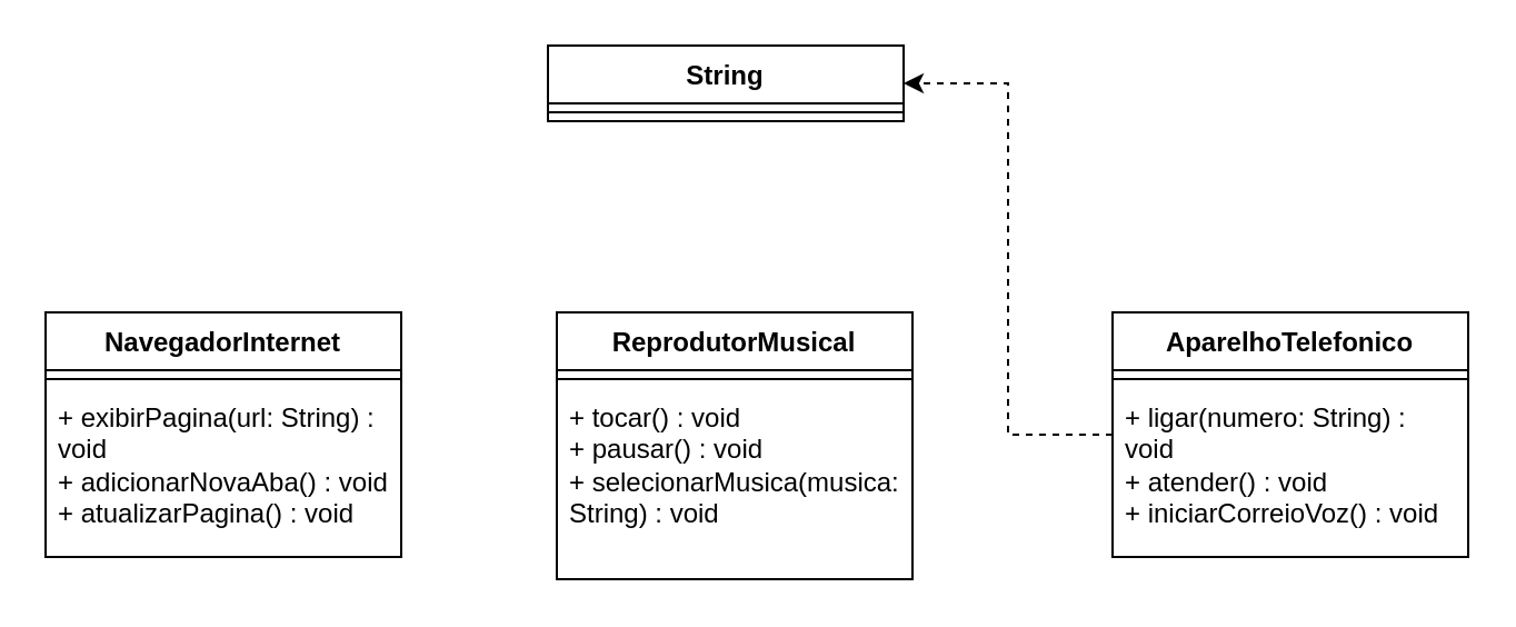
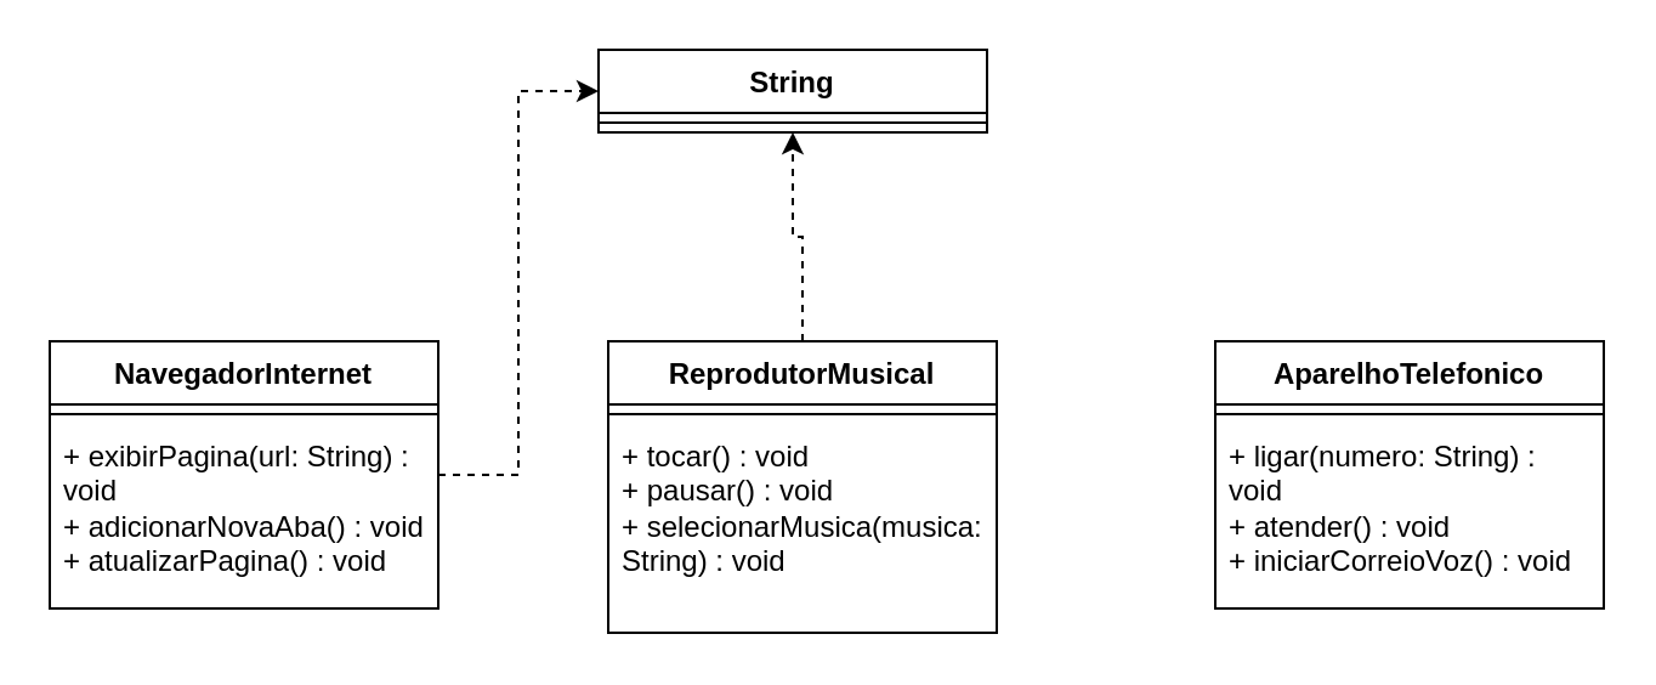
  <mxCell id="0" />
  <mxCell id="1" parent="0" />
+ <mxCell id="2" style="edgeStyle=orthogonalEdgeStyle;rounded=0;orthogonalLoop=1;jettySize=auto;html=1;entryX=0.5;entryY=1;entryDx=0;entryDy=0;dashed=1;" edge="1" parent="1" source="3" target="14"><mxGeometry relative="1" as="geometry" /></mxCell>
  <mxCell id="3" value="ReprodutorMusical" style="swimlane;fontStyle=1;align=center;verticalAlign=top;childLayout=stackLayout;horizontal=1;startSize=26;horizontalStack=0;resizeParent=1;resizeParentMax=0;resizeLast=0;collapsible=1;marginBottom=0;whiteSpace=wrap;html=1;" vertex="1" parent="1"><mxGeometry x="250" y="140" width="160" height="120" as="geometry"><mxRectangle x="110" y="140" width="140" height="30" as="alternateBounds" /></mxGeometry></mxCell>
  <mxCell id="4" value="" style="line;strokeWidth=1;fillColor=none;align=left;verticalAlign=middle;spacingTop=-1;spacingLeft=3;spacingRight=3;rotatable=0;labelPosition=right;points=[];portConstraint=eastwest;strokeColor=inherit;" vertex="1" parent="3"><mxGeometry y="26" width="160" height="8" as="geometry" /></mxCell>
  <mxCell id="5" value="&lt;div&gt;+ tocar() : void&lt;/div&gt;&lt;div&gt;+ pausar() : void&lt;/div&gt;&lt;div&gt;+ selecionarMusica(musica: String) : void&lt;/div&gt;&lt;div&gt;&lt;br&gt;&lt;/div&gt;" style="text;strokeColor=none;fillColor=none;align=left;verticalAlign=top;spacingLeft=4;spacingRight=4;overflow=hidden;rotatable=0;points=[[0,0.5],[1,0.5]];portConstraint=eastwest;whiteSpace=wrap;html=1;" vertex="1" parent="3"><mxGeometry y="34" width="160" height="86" as="geometry" /></mxCell>
- <mxCell id="6" style="edgeStyle=orthogonalEdgeStyle;rounded=0;orthogonalLoop=1;jettySize=auto;html=1;entryX=1;entryY=0.5;entryDx=0;entryDy=0;dashed=1;" edge="1" parent="1" source="7" target="14"><mxGeometry relative="1" as="geometry" /></mxCell>
  <mxCell id="7" value="AparelhoTelefonico" style="swimlane;fontStyle=1;align=center;verticalAlign=top;childLayout=stackLayout;horizontal=1;startSize=26;horizontalStack=0;resizeParent=1;resizeParentMax=0;resizeLast=0;collapsible=1;marginBottom=0;whiteSpace=wrap;html=1;" vertex="1" parent="1"><mxGeometry x="500" y="140" width="160" height="110" as="geometry" /></mxCell>
  <mxCell id="8" value="" style="line;strokeWidth=1;fillColor=none;align=left;verticalAlign=middle;spacingTop=-1;spacingLeft=3;spacingRight=3;rotatable=0;labelPosition=right;points=[];portConstraint=eastwest;strokeColor=inherit;" vertex="1" parent="7"><mxGeometry y="26" width="160" height="8" as="geometry" /></mxCell>
  <mxCell id="9" value="&lt;div&gt;+ ligar(numero: String) : void&lt;/div&gt;&lt;div&gt;+ atender() : void&lt;/div&gt;&lt;div&gt;+ iniciarCorreioVoz() : void&lt;/div&gt;" style="text;strokeColor=none;fillColor=none;align=left;verticalAlign=top;spacingLeft=4;spacingRight=4;overflow=hidden;rotatable=0;points=[[0,0.5],[1,0.5]];portConstraint=eastwest;whiteSpace=wrap;html=1;" vertex="1" parent="7"><mxGeometry y="34" width="160" height="76" as="geometry" /></mxCell>
+ <mxCell id="10" style="edgeStyle=orthogonalEdgeStyle;rounded=0;orthogonalLoop=1;jettySize=auto;html=1;entryX=0;entryY=0.5;entryDx=0;entryDy=0;dashed=1;" edge="1" parent="1" source="11" target="14"><mxGeometry relative="1" as="geometry" /></mxCell>
  <mxCell id="11" value="NavegadorInternet" style="swimlane;fontStyle=1;align=center;verticalAlign=top;childLayout=stackLayout;horizontal=1;startSize=26;horizontalStack=0;resizeParent=1;resizeParentMax=0;resizeLast=0;collapsible=1;marginBottom=0;whiteSpace=wrap;html=1;" vertex="1" parent="1"><mxGeometry x="20" y="140" width="160" height="110" as="geometry" /></mxCell>
  <mxCell id="12" value="" style="line;strokeWidth=1;fillColor=none;align=left;verticalAlign=middle;spacingTop=-1;spacingLeft=3;spacingRight=3;rotatable=0;labelPosition=right;points=[];portConstraint=eastwest;strokeColor=inherit;" vertex="1" parent="11"><mxGeometry y="26" width="160" height="8" as="geometry" /></mxCell>
  <mxCell id="13" value="&lt;div&gt;+ exibirPagina(url: String) : void&lt;/div&gt;&lt;div&gt;+ adicionarNovaAba() : void&lt;/div&gt;&lt;div&gt;+ atualizarPagina() : void&lt;/div&gt;" style="text;strokeColor=none;fillColor=none;align=left;verticalAlign=top;spacingLeft=4;spacingRight=4;overflow=hidden;rotatable=0;points=[[0,0.5],[1,0.5]];portConstraint=eastwest;whiteSpace=wrap;html=1;" vertex="1" parent="11"><mxGeometry y="34" width="160" height="76" as="geometry" /></mxCell>
  <mxCell id="14" value="String" style="swimlane;fontStyle=1;align=center;verticalAlign=top;childLayout=stackLayout;horizontal=1;startSize=26;horizontalStack=0;resizeParent=1;resizeParentMax=0;resizeLast=0;collapsible=1;marginBottom=0;whiteSpace=wrap;html=1;" vertex="1" parent="1"><mxGeometry x="246" y="20" width="160" height="34" as="geometry" /></mxCell>
  <mxCell id="15" value="" style="line;strokeWidth=1;fillColor=none;align=left;verticalAlign=middle;spacingTop=-1;spacingLeft=3;spacingRight=3;rotatable=0;labelPosition=right;points=[];portConstraint=eastwest;strokeColor=inherit;" vertex="1" parent="14"><mxGeometry y="26" width="160" height="8" as="geometry" /></mxCell>
